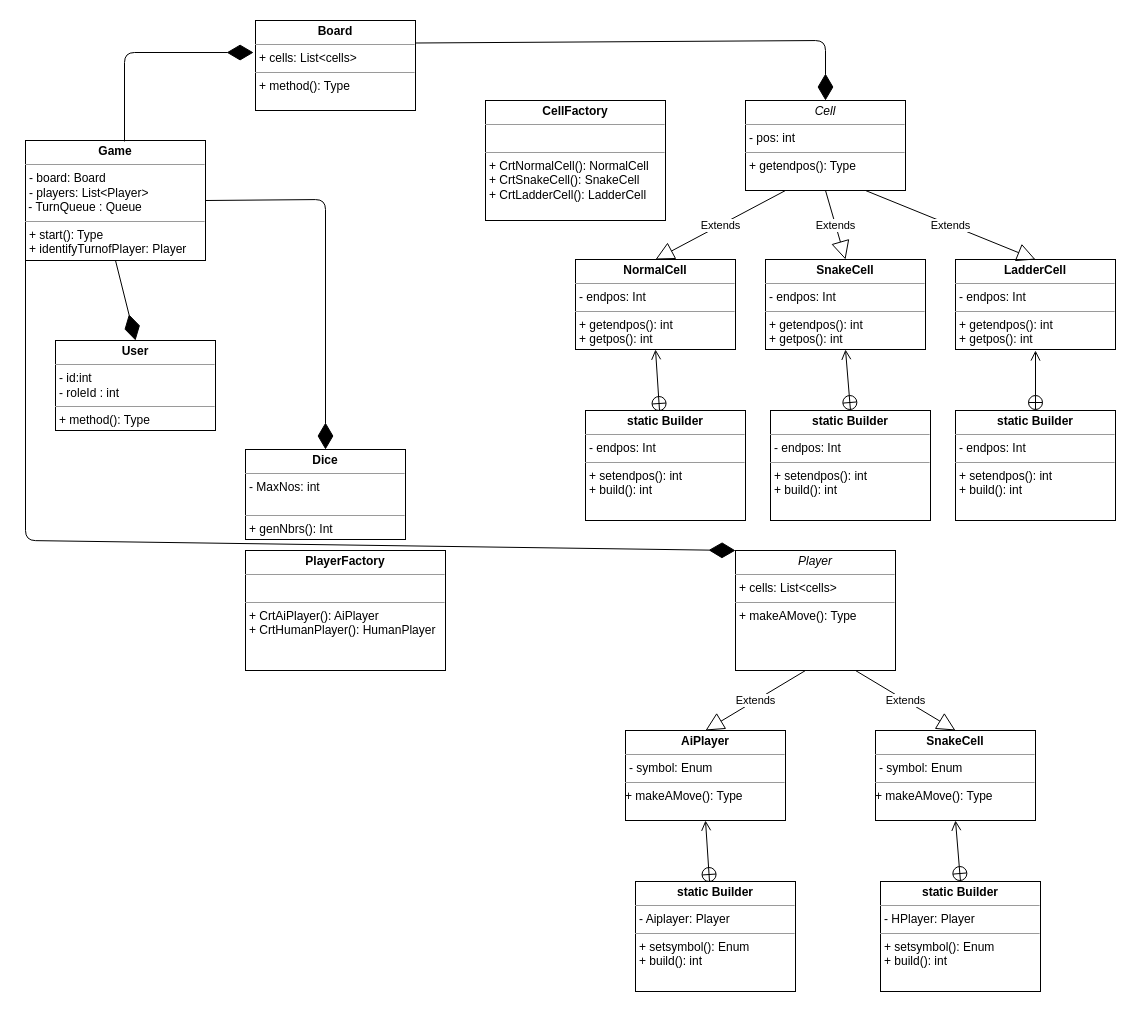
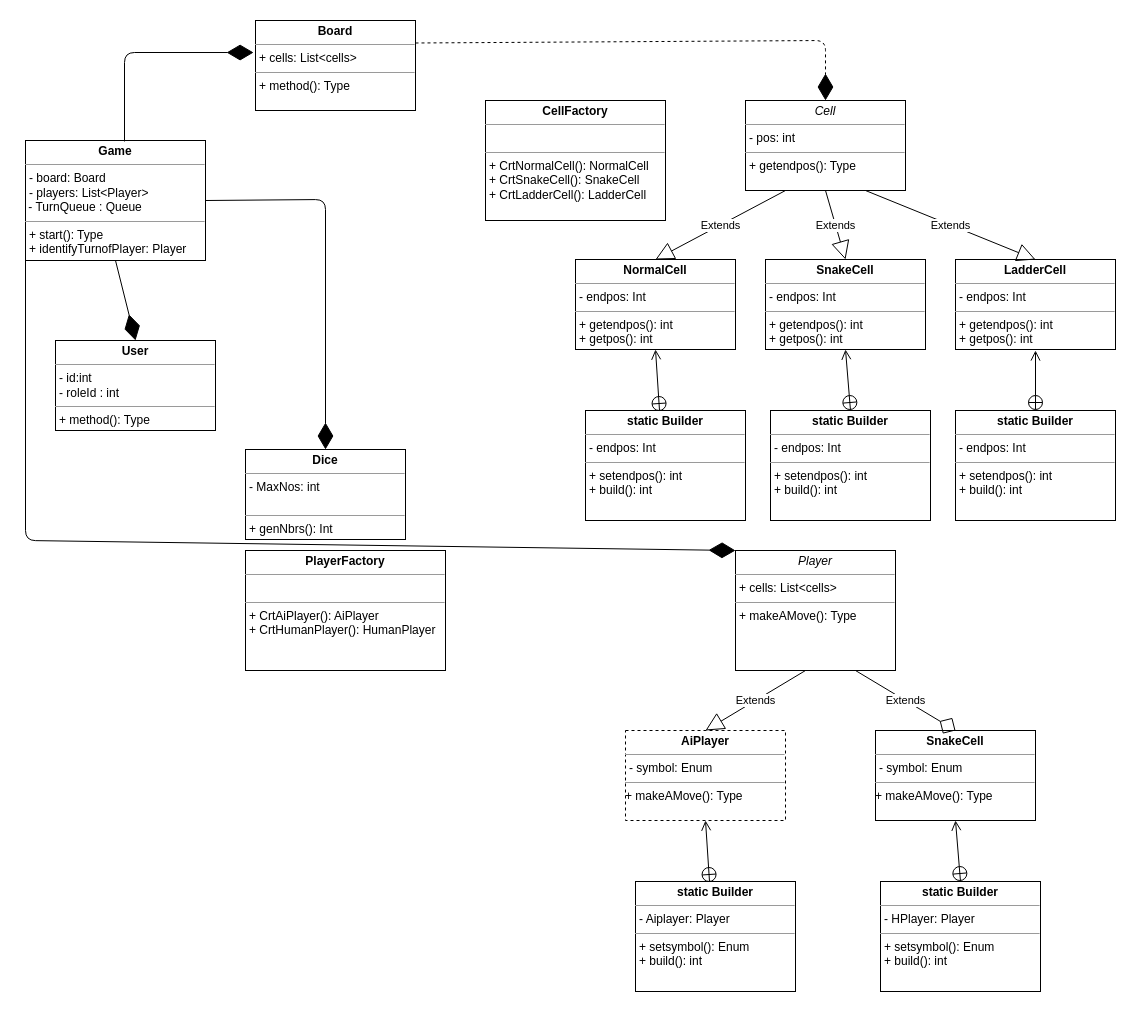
  <mxCell id="0" />
  <mxCell id="1" parent="0" />
  <mxCell id="2" value="&lt;p style=&quot;margin: 0px ; margin-top: 4px ; text-align: center&quot;&gt;&lt;i&gt;Cell&lt;/i&gt;&lt;/p&gt;&lt;hr size=&quot;1&quot;&gt;&lt;p style=&quot;margin: 0px ; margin-left: 4px&quot;&gt;- pos: int&lt;/p&gt;&lt;hr size=&quot;1&quot;&gt;&lt;p style=&quot;margin: 0px ; margin-left: 4px&quot;&gt;+ getendpos(): Type&lt;/p&gt;" style="verticalAlign=top;align=left;overflow=fill;fontSize=12;fontFamily=Helvetica;html=1;hachureGap=4;pointerEvents=0;" vertex="1" parent="1"><mxGeometry x="740" y="100" width="160" height="90" as="geometry" /></mxCell>
  <mxCell id="3" value="&lt;p style=&quot;margin: 0px ; margin-top: 4px ; text-align: center&quot;&gt;&lt;b&gt;NormalCell&lt;/b&gt;&lt;/p&gt;&lt;hr size=&quot;1&quot;&gt;&lt;p style=&quot;margin: 0px ; margin-left: 4px&quot;&gt;- endpos: Int&lt;/p&gt;&lt;hr size=&quot;1&quot;&gt;&lt;p style=&quot;margin: 0px ; margin-left: 4px&quot;&gt;+ getendpos(): int&lt;/p&gt;&lt;p style=&quot;margin: 0px ; margin-left: 4px&quot;&gt;+ getpos(): int&lt;/p&gt;" style="verticalAlign=top;align=left;overflow=fill;fontSize=12;fontFamily=Helvetica;html=1;hachureGap=4;pointerEvents=0;" vertex="1" parent="1"><mxGeometry x="570" y="259" width="160" height="90" as="geometry" /></mxCell>
  <mxCell id="4" value="&lt;p style=&quot;margin: 0px ; margin-top: 4px ; text-align: center&quot;&gt;&lt;b&gt;SnakeCell&lt;/b&gt;&lt;/p&gt;&lt;hr size=&quot;1&quot;&gt;&lt;p style=&quot;margin: 0px ; margin-left: 4px&quot;&gt;- endpos: Int&lt;/p&gt;&lt;hr size=&quot;1&quot;&gt;&lt;p style=&quot;margin: 0px 0px 0px 4px&quot;&gt;+ getendpos(): int&lt;/p&gt;&lt;p style=&quot;margin: 0px 0px 0px 4px&quot;&gt;+ getpos(): int&lt;/p&gt;" style="verticalAlign=top;align=left;overflow=fill;fontSize=12;fontFamily=Helvetica;html=1;hachureGap=4;pointerEvents=0;" vertex="1" parent="1"><mxGeometry x="760" y="259" width="160" height="90" as="geometry" /></mxCell>
  <mxCell id="5" value="&lt;p style=&quot;margin: 0px ; margin-top: 4px ; text-align: center&quot;&gt;&lt;b&gt;LadderCell&lt;/b&gt;&lt;/p&gt;&lt;hr size=&quot;1&quot;&gt;&lt;p style=&quot;margin: 0px ; margin-left: 4px&quot;&gt;- endpos: Int&lt;/p&gt;&lt;hr size=&quot;1&quot;&gt;&lt;p style=&quot;margin: 0px 0px 0px 4px&quot;&gt;+ getendpos(): int&lt;/p&gt;&lt;p style=&quot;margin: 0px 0px 0px 4px&quot;&gt;+ getpos(): int&lt;/p&gt;" style="verticalAlign=top;align=left;overflow=fill;fontSize=12;fontFamily=Helvetica;html=1;hachureGap=4;pointerEvents=0;" vertex="1" parent="1"><mxGeometry x="950" y="259" width="160" height="90" as="geometry" /></mxCell>
  <mxCell id="6" value="Extends" style="endArrow=block;endSize=16;endFill=0;html=1;sourcePerimeterSpacing=8;targetPerimeterSpacing=8;exitX=0.25;exitY=1;exitDx=0;exitDy=0;entryX=0.5;entryY=0;entryDx=0;entryDy=0;" edge="1" parent="1" source="2" target="3"><mxGeometry width="160" relative="1" as="geometry"><mxPoint x="490" as="sourcePoint" y="300" /><mxPoint x="660" y="260" as="targetPoint" /></mxGeometry></mxCell>
  <mxCell id="7" value="Extends" style="endArrow=block;endSize=16;endFill=0;html=1;sourcePerimeterSpacing=8;targetPerimeterSpacing=8;exitX=0.5;exitY=1;exitDx=0;exitDy=0;entryX=0.5;entryY=0;entryDx=0;entryDy=0;" edge="1" parent="1" source="2" target="4"><mxGeometry width="160" relative="1" as="geometry"><mxPoint x="780" y="230" as="sourcePoint" /><mxPoint x="660" y="310" as="targetPoint" /></mxGeometry></mxCell>
  <mxCell id="8" value="Extends" style="endArrow=block;endSize=16;endFill=0;html=1;sourcePerimeterSpacing=8;targetPerimeterSpacing=8;exitX=0.75;exitY=1;exitDx=0;exitDy=0;entryX=0.5;entryY=0;entryDx=0;entryDy=0;" edge="1" parent="1" source="2" target="5"><mxGeometry width="160" relative="1" as="geometry"><mxPoint x="820" y="230" as="sourcePoint" /><mxPoint x="850" y="269" as="targetPoint" /></mxGeometry></mxCell>
  <mxCell id="9" value="&lt;p style=&quot;margin: 0px ; margin-top: 4px ; text-align: center&quot;&gt;&lt;b&gt;Game&lt;/b&gt;&lt;/p&gt;&lt;hr size=&quot;1&quot;&gt;&lt;p style=&quot;margin: 0px ; margin-left: 4px&quot;&gt;- board: Board&lt;/p&gt;&lt;p style=&quot;margin: 0px ; margin-left: 4px&quot;&gt;- players: List&amp;lt;Player&amp;gt;&lt;/p&gt;&amp;nbsp;- TurnQueue : Queue&lt;br&gt;&lt;hr size=&quot;1&quot;&gt;&lt;p style=&quot;margin: 0px ; margin-left: 4px&quot;&gt;+ start(): Type&lt;/p&gt;&lt;p style=&quot;margin: 0px ; margin-left: 4px&quot;&gt;+ identifyTurnofPlayer: Player&lt;/p&gt;" style="verticalAlign=top;align=left;overflow=fill;fontSize=12;fontFamily=Helvetica;html=1;hachureGap=4;pointerEvents=0;" vertex="1" parent="1"><mxGeometry x="20" y="140" width="180" height="120" as="geometry" /></mxCell>
  <mxCell id="10" value="&lt;p style=&quot;margin: 0px ; margin-top: 4px ; text-align: center&quot;&gt;&lt;b&gt;Board&lt;/b&gt;&lt;/p&gt;&lt;hr size=&quot;1&quot;&gt;&lt;p style=&quot;margin: 0px ; margin-left: 4px&quot;&gt;+ cells: List&amp;lt;cells&amp;gt;&lt;/p&gt;&lt;hr size=&quot;1&quot;&gt;&lt;p style=&quot;margin: 0px ; margin-left: 4px&quot;&gt;+ method(): Type&lt;/p&gt;" style="verticalAlign=top;align=left;overflow=fill;fontSize=12;fontFamily=Helvetica;html=1;hachureGap=4;pointerEvents=0;" vertex="1" parent="1"><mxGeometry y="20" width="160" height="90" as="geometry" x="250" /></mxCell>
  <mxCell id="11" value="&lt;p style=&quot;margin: 0px ; margin-top: 4px ; text-align: center&quot;&gt;&lt;b&gt;PlayerFactory&lt;/b&gt;&lt;/p&gt;&lt;hr size=&quot;1&quot;&gt;&lt;p style=&quot;margin: 0px ; margin-left: 4px&quot;&gt;&lt;br&gt;&lt;/p&gt;&lt;hr size=&quot;1&quot;&gt;&lt;p style=&quot;margin: 0px ; margin-left: 4px&quot;&gt;&lt;span&gt;+ CrtAiPlayer(): AiPlayer&lt;/span&gt;&lt;br&gt;&lt;/p&gt;&lt;p style=&quot;margin: 0px 0px 0px 4px&quot;&gt;+ CrtHumanPlayer(): HumanPlayer&lt;br&gt;&lt;/p&gt;&lt;p style=&quot;margin: 0px 0px 0px 4px&quot;&gt;&lt;br&gt;&lt;/p&gt;" style="verticalAlign=top;align=left;overflow=fill;fontSize=12;fontFamily=Helvetica;html=1;hachureGap=4;pointerEvents=0;" vertex="1" parent="1"><mxGeometry x="240" y="550" width="200" height="120" as="geometry" /></mxCell>
  <mxCell id="12" value="&lt;p style=&quot;margin: 0px ; margin-top: 4px ; text-align: center&quot;&gt;&lt;b&gt;User&lt;/b&gt;&lt;/p&gt;&lt;hr size=&quot;1&quot;&gt;&lt;p style=&quot;margin: 0px ; margin-left: 4px&quot;&gt;- id:int&lt;/p&gt;&lt;p style=&quot;margin: 0px ; margin-left: 4px&quot;&gt;- roleId : int&lt;/p&gt;&lt;hr size=&quot;1&quot;&gt;&lt;p style=&quot;margin: 0px ; margin-left: 4px&quot;&gt;+ method(): Type&lt;/p&gt;" style="verticalAlign=top;align=left;overflow=fill;fontSize=12;fontFamily=Helvetica;html=1;hachureGap=4;pointerEvents=0;" vertex="1" parent="1"><mxGeometry x="50" y="340" width="160" height="90" as="geometry" /></mxCell>
  <mxCell id="13" value="&lt;p style=&quot;margin: 0px ; margin-top: 4px ; text-align: center&quot;&gt;&lt;b&gt;static Builder&lt;/b&gt;&lt;/p&gt;&lt;hr size=&quot;1&quot;&gt;&lt;p style=&quot;margin: 0px ; margin-left: 4px&quot;&gt;- endpos: Int&lt;/p&gt;&lt;hr size=&quot;1&quot;&gt;&lt;p style=&quot;margin: 0px ; margin-left: 4px&quot;&gt;+ setendpos(): int&lt;/p&gt;&lt;p style=&quot;margin: 0px ; margin-left: 4px&quot;&gt;+ build(): int&lt;/p&gt;" style="verticalAlign=top;align=left;overflow=fill;fontSize=12;fontFamily=Helvetica;html=1;hachureGap=4;pointerEvents=0;" vertex="1" parent="1"><mxGeometry x="580" y="410" width="160" height="110" as="geometry" /></mxCell>
  <mxCell id="14" value="&lt;p style=&quot;margin: 0px ; margin-top: 4px ; text-align: center&quot;&gt;&lt;b&gt;static Builder&lt;/b&gt;&lt;/p&gt;&lt;hr size=&quot;1&quot;&gt;&lt;p style=&quot;margin: 0px ; margin-left: 4px&quot;&gt;- endpos: Int&lt;/p&gt;&lt;hr size=&quot;1&quot;&gt;&lt;p style=&quot;margin: 0px ; margin-left: 4px&quot;&gt;+ setendpos(): int&lt;/p&gt;&lt;p style=&quot;margin: 0px ; margin-left: 4px&quot;&gt;+ build(): int&lt;/p&gt;" style="verticalAlign=top;align=left;overflow=fill;fontSize=12;fontFamily=Helvetica;html=1;hachureGap=4;pointerEvents=0;" vertex="1" parent="1"><mxGeometry x="765" y="410" width="160" height="110" as="geometry" /></mxCell>
  <mxCell id="15" value="&lt;p style=&quot;margin: 0px ; margin-top: 4px ; text-align: center&quot;&gt;&lt;b&gt;static Builder&lt;/b&gt;&lt;/p&gt;&lt;hr size=&quot;1&quot;&gt;&lt;p style=&quot;margin: 0px ; margin-left: 4px&quot;&gt;- endpos: Int&lt;/p&gt;&lt;hr size=&quot;1&quot;&gt;&lt;p style=&quot;margin: 0px ; margin-left: 4px&quot;&gt;+ setendpos(): int&lt;/p&gt;&lt;p style=&quot;margin: 0px ; margin-left: 4px&quot;&gt;+ build(): int&lt;/p&gt;" style="verticalAlign=top;align=left;overflow=fill;fontSize=12;fontFamily=Helvetica;html=1;hachureGap=4;pointerEvents=0;" vertex="1" parent="1"><mxGeometry x="950" y="410" width="160" height="110" as="geometry" /></mxCell>
  <mxCell id="16" value="" style="endArrow=open;startArrow=circlePlus;endFill=0;startFill=0;endSize=8;html=1;sourcePerimeterSpacing=8;targetPerimeterSpacing=8;exitX=0.463;exitY=0.009;exitDx=0;exitDy=0;exitPerimeter=0;entryX=0.5;entryY=1;entryDx=0;entryDy=0;" edge="1" parent="1" source="13" target="3"><mxGeometry width="160" relative="1" as="geometry"><mxPoint x="650" y="370" as="sourcePoint" /><mxPoint x="630" as="targetPoint" y="300" /></mxGeometry></mxCell>
  <mxCell id="17" value="" style="endArrow=open;startArrow=circlePlus;endFill=0;startFill=0;endSize=8;html=1;sourcePerimeterSpacing=8;targetPerimeterSpacing=8;exitX=0.5;exitY=0;exitDx=0;exitDy=0;entryX=0.5;entryY=1;entryDx=0;entryDy=0;" edge="1" parent="1" source="14" target="4"><mxGeometry width="160" relative="1" as="geometry"><mxPoint x="664.08" y="420.99" as="sourcePoint" /><mxPoint x="660" y="359" as="targetPoint" /></mxGeometry></mxCell>
  <mxCell id="18" value="" style="endArrow=open;startArrow=circlePlus;endFill=0;startFill=0;endSize=8;html=1;sourcePerimeterSpacing=8;targetPerimeterSpacing=8;exitX=0.5;exitY=0;exitDx=0;exitDy=0;" edge="1" parent="1" source="15"><mxGeometry width="160" relative="1" as="geometry"><mxPoint x="860" y="420" as="sourcePoint" /><mxPoint x="1030" y="350" as="targetPoint" /></mxGeometry></mxCell>
  <mxCell id="19" value="&lt;p style=&quot;margin: 0px ; margin-top: 4px ; text-align: center&quot;&gt;&lt;b&gt;CellFactory&lt;/b&gt;&lt;/p&gt;&lt;hr size=&quot;1&quot;&gt;&lt;p style=&quot;margin: 0px ; margin-left: 4px&quot;&gt;&lt;br&gt;&lt;/p&gt;&lt;hr size=&quot;1&quot;&gt;&lt;p style=&quot;margin: 0px ; margin-left: 4px&quot;&gt;+ CrtNormalCell(): NormalCell&lt;/p&gt;&lt;p style=&quot;margin: 0px ; margin-left: 4px&quot;&gt;+ CrtSnakeCell(): SnakeCell&lt;br&gt;&lt;/p&gt;&lt;p style=&quot;margin: 0px ; margin-left: 4px&quot;&gt;+ CrtLadderCell(): LadderCell&lt;br&gt;&lt;/p&gt;" style="verticalAlign=top;align=left;overflow=fill;fontSize=12;fontFamily=Helvetica;html=1;hachureGap=4;pointerEvents=0;" vertex="1" parent="1"><mxGeometry x="480" y="100" width="180" height="120" as="geometry" /></mxCell>
  <mxCell id="20" value="&lt;p style=&quot;margin: 0px ; margin-top: 4px ; text-align: center&quot;&gt;&lt;i&gt;Player&lt;/i&gt;&lt;/p&gt;&lt;hr size=&quot;1&quot;&gt;&lt;p style=&quot;margin: 0px ; margin-left: 4px&quot;&gt;+ cells: List&amp;lt;cells&amp;gt;&lt;/p&gt;&lt;hr size=&quot;1&quot;&gt;&lt;p style=&quot;margin: 0px ; margin-left: 4px&quot;&gt;+ makeAMove(): Type&lt;/p&gt;&lt;p style=&quot;margin: 0px 0px 0px 4px&quot;&gt;&lt;br&gt;&lt;/p&gt;" style="verticalAlign=top;align=left;overflow=fill;fontSize=12;fontFamily=Helvetica;html=1;hachureGap=4;pointerEvents=0;" vertex="1" parent="1"><mxGeometry x="730" y="550" width="160" height="120" as="geometry" /></mxCell>
- <mxCell id="21" value="&lt;p style=&quot;margin: 0px ; margin-top: 4px ; text-align: center&quot;&gt;&lt;b&gt;AiPlayer&lt;/b&gt;&lt;/p&gt;&lt;hr size=&quot;1&quot;&gt;&lt;p style=&quot;margin: 0px ; margin-left: 4px&quot;&gt;- symbol: Enum&lt;/p&gt;&lt;hr size=&quot;1&quot;&gt;+ makeAMove(): Type&lt;p style=&quot;margin: 0px ; margin-left: 4px&quot;&gt;&lt;br&gt;&lt;/p&gt;" style="verticalAlign=top;align=left;overflow=fill;fontSize=12;fontFamily=Helvetica;html=1;hachureGap=4;pointerEvents=0;" vertex="1" parent="1"><mxGeometry x="620" y="730" width="160" height="90" as="geometry" /></mxCell>
+ <mxCell id="21" value="&lt;p style=&quot;margin: 0px ; margin-top: 4px ; text-align: center&quot;&gt;&lt;b&gt;AiPlayer&lt;/b&gt;&lt;/p&gt;&lt;hr size=&quot;1&quot;&gt;&lt;p style=&quot;margin: 0px ; margin-left: 4px&quot;&gt;- symbol: Enum&lt;/p&gt;&lt;hr size=&quot;1&quot;&gt;+ makeAMove(): Type&lt;p style=&quot;margin: 0px ; margin-left: 4px&quot;&gt;&lt;br&gt;&lt;/p&gt;" style="verticalAlign=top;align=left;overflow=fill;fontSize=12;fontFamily=Helvetica;html=1;hachureGap=4;pointerEvents=0;dashed=1;" vertex="1" parent="1"><mxGeometry x="620" y="730" width="160" height="90" as="geometry" /></mxCell>
  <mxCell id="22" value="&lt;p style=&quot;margin: 0px ; margin-top: 4px ; text-align: center&quot;&gt;&lt;b&gt;SnakeCell&lt;/b&gt;&lt;/p&gt;&lt;hr size=&quot;1&quot;&gt;&lt;p style=&quot;margin: 0px ; margin-left: 4px&quot;&gt;- symbol: Enum&lt;/p&gt;&lt;hr size=&quot;1&quot;&gt;+ makeAMove(): Type&lt;p style=&quot;margin: 0px 0px 0px 4px&quot;&gt;&lt;br&gt;&lt;/p&gt;" style="verticalAlign=top;align=left;overflow=fill;fontSize=12;fontFamily=Helvetica;html=1;hachureGap=4;pointerEvents=0;" vertex="1" parent="1"><mxGeometry x="870" y="730" width="160" height="90" as="geometry" /></mxCell>
  <mxCell id="23" value="&lt;p style=&quot;margin: 0px ; margin-top: 4px ; text-align: center&quot;&gt;&lt;b&gt;static Builder&lt;/b&gt;&lt;/p&gt;&lt;hr size=&quot;1&quot;&gt;&lt;p style=&quot;margin: 0px ; margin-left: 4px&quot;&gt;- Aiplayer: Player&lt;/p&gt;&lt;hr size=&quot;1&quot;&gt;&lt;p style=&quot;margin: 0px ; margin-left: 4px&quot;&gt;+ setsymbol(): Enum&lt;/p&gt;&lt;p style=&quot;margin: 0px ; margin-left: 4px&quot;&gt;+ build(): int&lt;/p&gt;" style="verticalAlign=top;align=left;overflow=fill;fontSize=12;fontFamily=Helvetica;html=1;hachureGap=4;pointerEvents=0;" vertex="1" parent="1"><mxGeometry x="630" y="881" width="160" height="110" as="geometry" /></mxCell>
  <mxCell id="24" value="&lt;p style=&quot;margin: 0px ; margin-top: 4px ; text-align: center&quot;&gt;&lt;b&gt;static Builder&lt;/b&gt;&lt;/p&gt;&lt;hr size=&quot;1&quot;&gt;&lt;p style=&quot;margin: 0px ; margin-left: 4px&quot;&gt;- HPlayer: Player&lt;/p&gt;&lt;hr size=&quot;1&quot;&gt;&lt;p style=&quot;margin: 0px ; margin-left: 4px&quot;&gt;+ setsymbol(): Enum&lt;/p&gt;&lt;p style=&quot;margin: 0px ; margin-left: 4px&quot;&gt;+ build(): int&lt;/p&gt;" style="verticalAlign=top;align=left;overflow=fill;fontSize=12;fontFamily=Helvetica;html=1;hachureGap=4;pointerEvents=0;" vertex="1" parent="1"><mxGeometry x="875" y="881" width="160" height="110" as="geometry" /></mxCell>
  <mxCell id="25" value="" style="endArrow=open;startArrow=circlePlus;endFill=0;startFill=0;endSize=8;html=1;sourcePerimeterSpacing=8;targetPerimeterSpacing=8;exitX=0.463;exitY=0.009;exitDx=0;exitDy=0;exitPerimeter=0;entryX=0.5;entryY=1;entryDx=0;entryDy=0;" edge="1" parent="1" source="23" target="21"><mxGeometry width="160" relative="1" as="geometry"><mxPoint x="700" y="841" as="sourcePoint" /><mxPoint x="680" y="771" as="targetPoint" /></mxGeometry></mxCell>
  <mxCell id="26" value="" style="endArrow=open;startArrow=circlePlus;endFill=0;startFill=0;endSize=8;html=1;sourcePerimeterSpacing=8;targetPerimeterSpacing=8;exitX=0.5;exitY=0;exitDx=0;exitDy=0;entryX=0.5;entryY=1;entryDx=0;entryDy=0;" edge="1" parent="1" source="24" target="22"><mxGeometry width="160" relative="1" as="geometry"><mxPoint x="774.08" y="891.99" as="sourcePoint" /><mxPoint x="770" y="830" as="targetPoint" /></mxGeometry></mxCell>
  <mxCell id="27" value="Extends" style="endArrow=block;endSize=16;endFill=0;html=1;sourcePerimeterSpacing=8;targetPerimeterSpacing=8;exitX=0.25;exitY=1;exitDx=0;exitDy=0;entryX=0.5;entryY=0;entryDx=0;entryDy=0;" edge="1" parent="1" target="21"><mxGeometry width="160" relative="1" as="geometry"><mxPoint x="800" y="670" as="sourcePoint" /><mxPoint x="680" y="709" as="targetPoint" /></mxGeometry></mxCell>
- <mxCell id="28" value="Extends" style="endArrow=block;endSize=16;endFill=0;html=1;sourcePerimeterSpacing=8;targetPerimeterSpacing=8;entryX=0.5;entryY=0;entryDx=0;entryDy=0;exitX=0.75;exitY=1;exitDx=0;exitDy=0;" edge="1" parent="1" source="20" target="22"><mxGeometry width="160" relative="1" as="geometry"><mxPoint x="935" y="680" as="sourcePoint" /><mxPoint x="890" y="730" as="targetPoint" /></mxGeometry></mxCell>
+ <mxCell id="28" value="Extends" style="endArrow=diamond;endSize=16;endFill=0;html=1;sourcePerimeterSpacing=8;targetPerimeterSpacing=8;entryX=0.5;entryY=0;entryDx=0;entryDy=0;exitX=0.75;exitY=1;exitDx=0;exitDy=0;" edge="1" parent="1" source="20" target="22"><mxGeometry width="160" relative="1" as="geometry"><mxPoint x="935" y="680" as="sourcePoint" /><mxPoint x="890" y="730" as="targetPoint" /></mxGeometry></mxCell>
  <mxCell id="29" value="&lt;p style=&quot;margin: 0px ; margin-top: 4px ; text-align: center&quot;&gt;&lt;b&gt;Dice&lt;/b&gt;&lt;/p&gt;&lt;hr size=&quot;1&quot;&gt;&lt;p style=&quot;margin: 0px ; margin-left: 4px&quot;&gt;- MaxNos: int&lt;/p&gt;&lt;p style=&quot;margin: 0px ; margin-left: 4px&quot;&gt;&lt;br&gt;&lt;/p&gt;&lt;hr size=&quot;1&quot;&gt;&lt;p style=&quot;margin: 0px ; margin-left: 4px&quot;&gt;+ genNbrs(): Int&lt;/p&gt;" style="verticalAlign=top;align=left;overflow=fill;fontSize=12;fontFamily=Helvetica;html=1;hachureGap=4;pointerEvents=0;" vertex="1" parent="1"><mxGeometry x="240" y="449" width="160" height="90" as="geometry" /></mxCell>
  <mxCell id="30" value="" style="endArrow=diamondThin;endFill=1;endSize=24;html=1;sourcePerimeterSpacing=8;targetPerimeterSpacing=8;exitX=0.5;exitY=1;exitDx=0;exitDy=0;entryX=0.5;entryY=0;entryDx=0;entryDy=0;" edge="1" parent="1" source="9" target="12"><mxGeometry width="160" relative="1" as="geometry"><mxPoint x="270" y="270" as="sourcePoint" /><mxPoint x="430" y="270" as="targetPoint" /></mxGeometry></mxCell>
- <mxCell id="31" value="" style="endArrow=diamondThin;endFill=1;endSize=24;html=1;sourcePerimeterSpacing=8;targetPerimeterSpacing=8;exitX=1;exitY=0.25;exitDx=0;exitDy=0;entryX=0.5;entryY=0;entryDx=0;entryDy=0;" edge="1" parent="1" source="10" target="2"><mxGeometry width="160" relative="1" as="geometry"><mxPoint x="290" y="290" as="sourcePoint" /><mxPoint x="450" y="290" as="targetPoint" /><Array as="points"><mxPoint x="820" y="40" /></Array></mxGeometry></mxCell>
+ <mxCell id="31" value="" style="endArrow=diamondThin;endFill=1;endSize=24;html=1;sourcePerimeterSpacing=8;targetPerimeterSpacing=8;exitX=1;exitY=0.25;exitDx=0;exitDy=0;entryX=0.5;entryY=0;entryDx=0;entryDy=0;dashed=1;" edge="1" parent="1" source="10" target="2"><mxGeometry width="160" relative="1" as="geometry"><mxPoint x="290" y="290" as="sourcePoint" /><mxPoint x="450" y="290" as="targetPoint" /><Array as="points"><mxPoint x="820" y="40" /></Array></mxGeometry></mxCell>
  <mxCell id="32" value="" style="endArrow=diamondThin;endFill=1;endSize=24;html=1;sourcePerimeterSpacing=8;targetPerimeterSpacing=8;exitX=1;exitY=0.5;exitDx=0;exitDy=0;entryX=0.5;entryY=0;entryDx=0;entryDy=0;" edge="1" parent="1" source="9" target="29"><mxGeometry width="160" relative="1" as="geometry"><mxPoint x="300" as="sourcePoint" y="300" /><mxPoint x="460" as="targetPoint" y="300" /><Array as="points"><mxPoint x="320" y="199" /></Array></mxGeometry></mxCell>
  <mxCell id="33" value="" style="endArrow=diamondThin;endFill=1;endSize=24;html=1;sourcePerimeterSpacing=8;targetPerimeterSpacing=8;exitX=0.55;exitY=0.008;exitDx=0;exitDy=0;exitPerimeter=0;entryX=-0.012;entryY=0.356;entryDx=0;entryDy=0;entryPerimeter=0;" edge="1" parent="1" source="9" target="10"><mxGeometry width="160" relative="1" as="geometry"><mxPoint x="120" y="120" as="sourcePoint" /><mxPoint x="280" y="120" as="targetPoint" /><Array as="points"><mxPoint x="119" y="52" /></Array></mxGeometry></mxCell>
  <mxCell id="34" value="" style="endArrow=diamondThin;endFill=1;endSize=24;html=1;sourcePerimeterSpacing=8;targetPerimeterSpacing=8;exitX=0;exitY=1;exitDx=0;exitDy=0;entryX=0;entryY=0;entryDx=0;entryDy=0;" edge="1" parent="1" source="9" target="20"><mxGeometry width="160" relative="1" as="geometry"><mxPoint x="320" y="320" as="sourcePoint" /><mxPoint x="480" y="320" as="targetPoint" /><Array as="points"><mxPoint x="20" y="540" /></Array></mxGeometry></mxCell>
